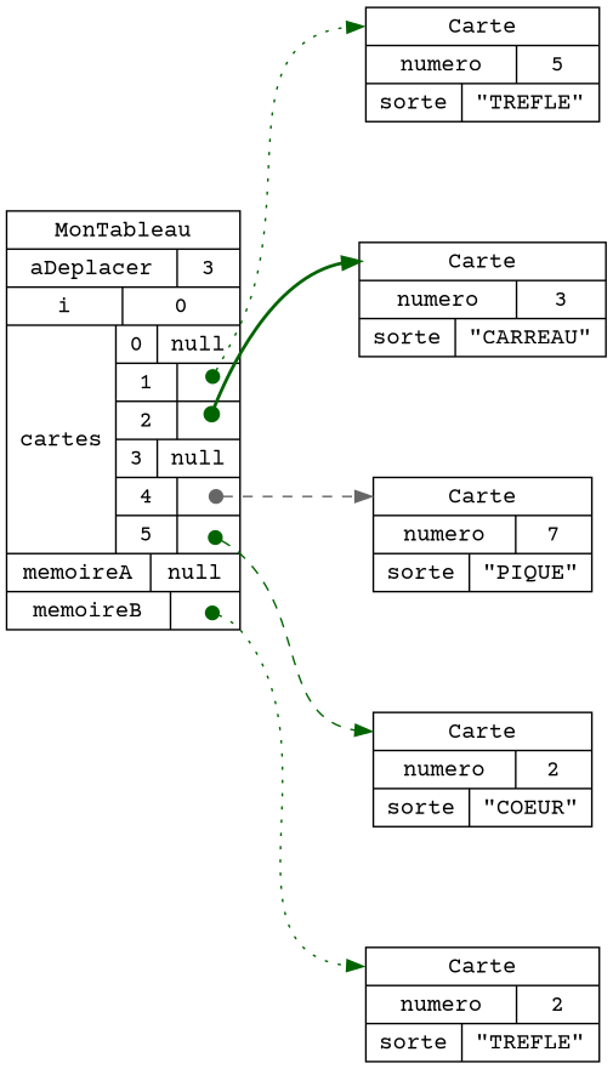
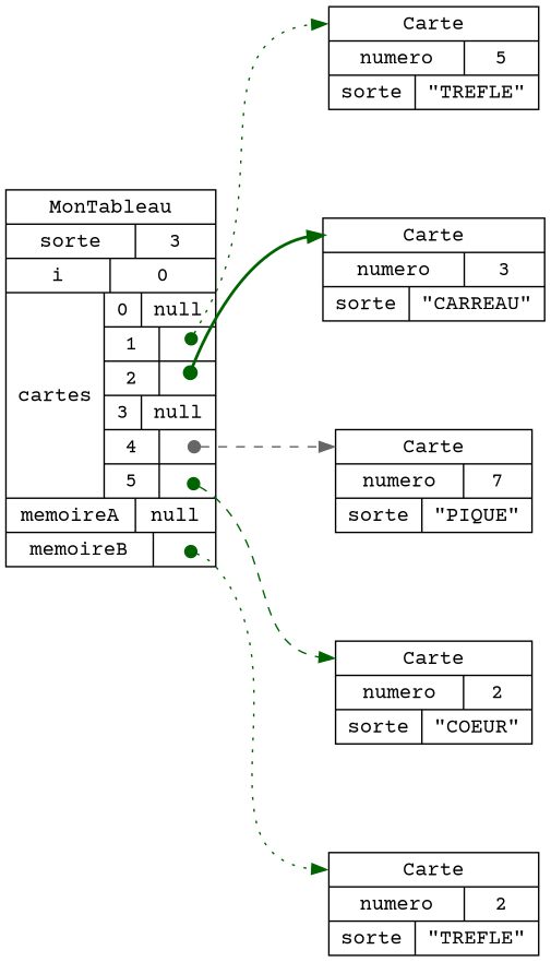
  digraph {
    compound=true
    nodesep=1.0
    rankdir=LR
    ranksep=1.0
    fontname="Courier Prime"
    node [fillcolor=white shape=record style=filled fontname="Courier Prime"]
    edge [arrowtail=dot dir=both headport=_C tailclip=false color=darkgreen style=dotted fontname="Courier Prime"]
-   n1 [label="<_C>MonTableau|{aDeplacer|3}|{i|0}|{cartes|{{0|null}|{1|<cartes__V_1_1>}|{2|<cartes__V_2_2>}|{3|null}|{4|<cartes__V_4_4>}|{5|<cartes__V_5_5>}}}|{memoireA|null}|{memoireB|<memoireB_memoireB>}"]
+   n1 [label="<_C>MonTableau|{sorte|3}|{i|0}|{cartes|{{0|null}|{1|<cartes__V_1_1>}|{2|<cartes__V_2_2>}|{3|null}|{4|<cartes__V_4_4>}|{5|<cartes__V_5_5>}}}|{memoireA|null}|{memoireB|<memoireB_memoireB>}"]
    n2 [label="<_C>Carte|{numero|5}|{sorte|\"TREFLE\"}"]
    n3 [label="<_C>Carte|{numero|3}|{sorte|\"CARREAU\"}"]
    n4 [label="<_C>Carte|{numero|7}|{sorte|\"PIQUE\"}"]
    n5 [label="<_C>Carte|{numero|2}|{sorte|\"COEUR\"}"]
    n6 [label="<_C>Carte|{numero|2}|{sorte|\"TREFLE\"}"]
    n1 -> n2 [tailport="cartes__V_1_1:c"]
    n1 -> n3 [tailport="cartes__V_2_2:c" style=bold]
    n1 -> n4 [tailport="cartes__V_4_4:c" color=gray40 style=dashed]
    n1 -> n5 [tailport="cartes__V_5_5:c" style=dashed]
    n1 -> n6 [tailport="memoireB_memoireB:c"]
  }
